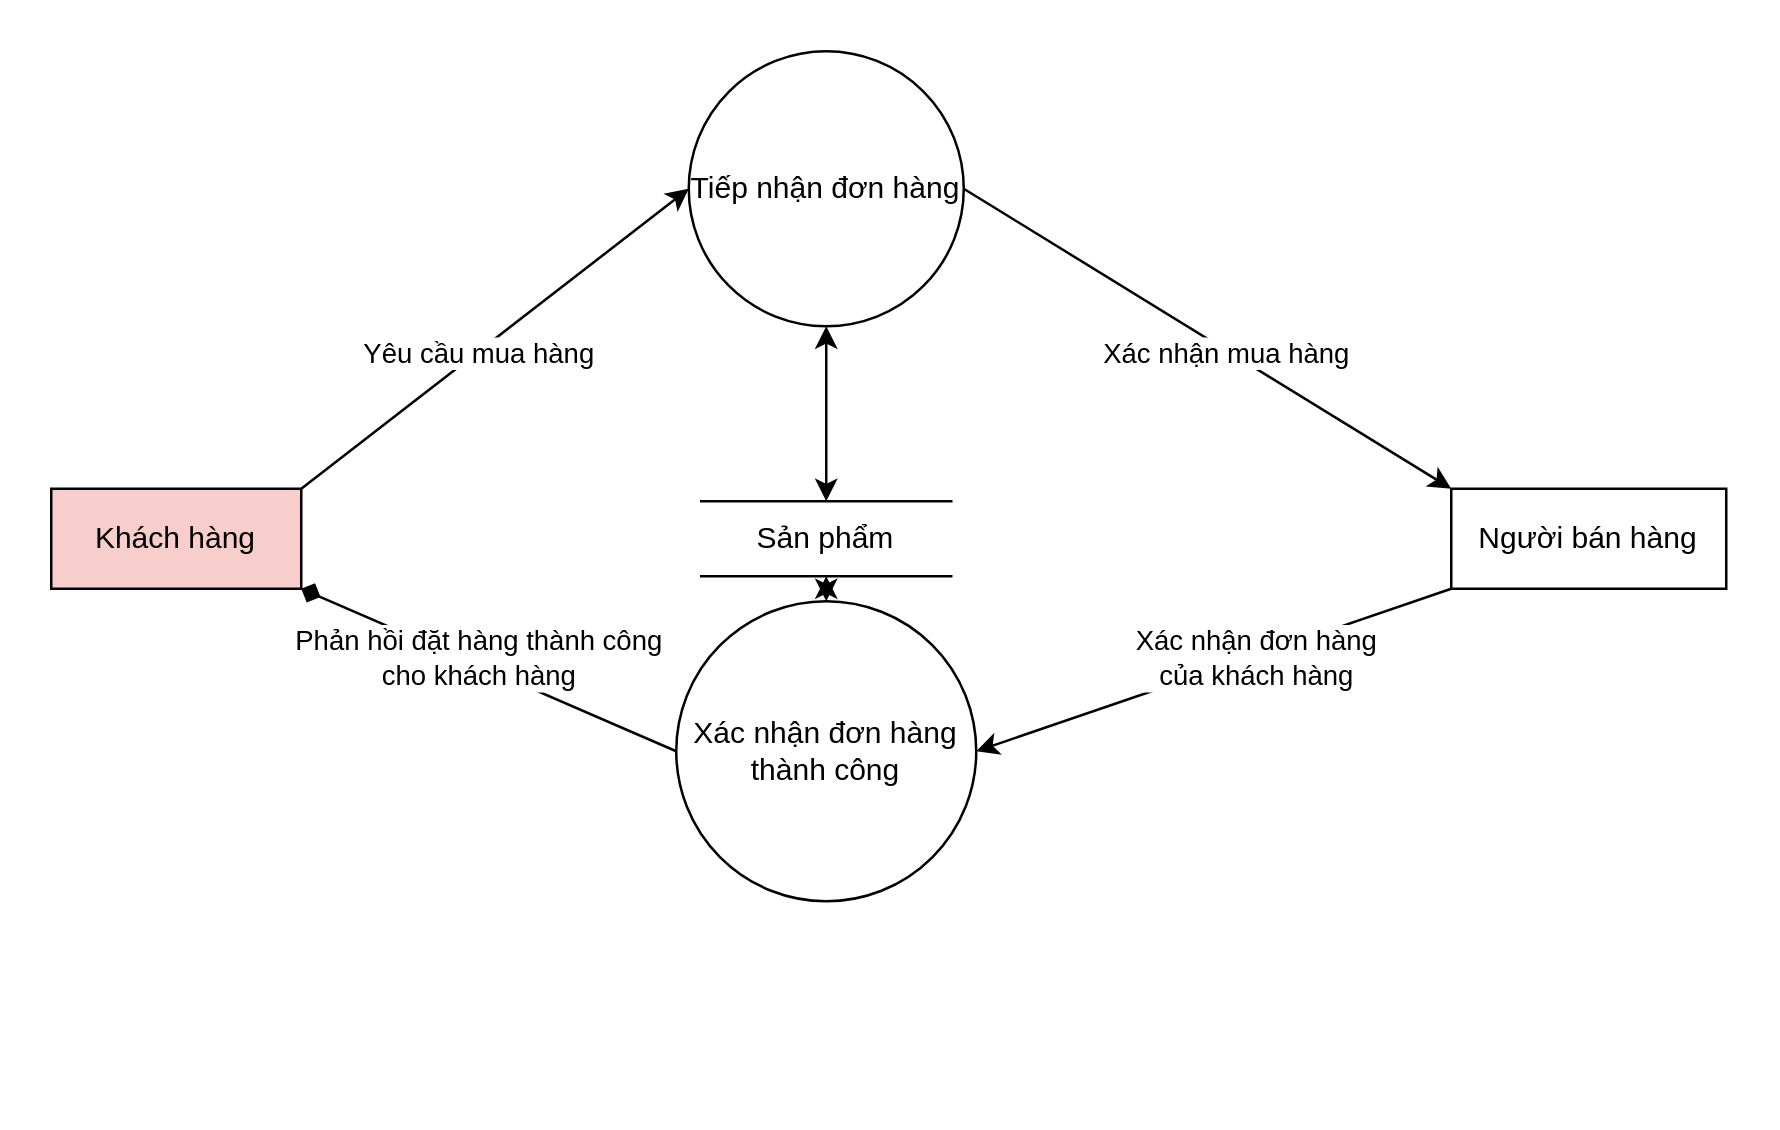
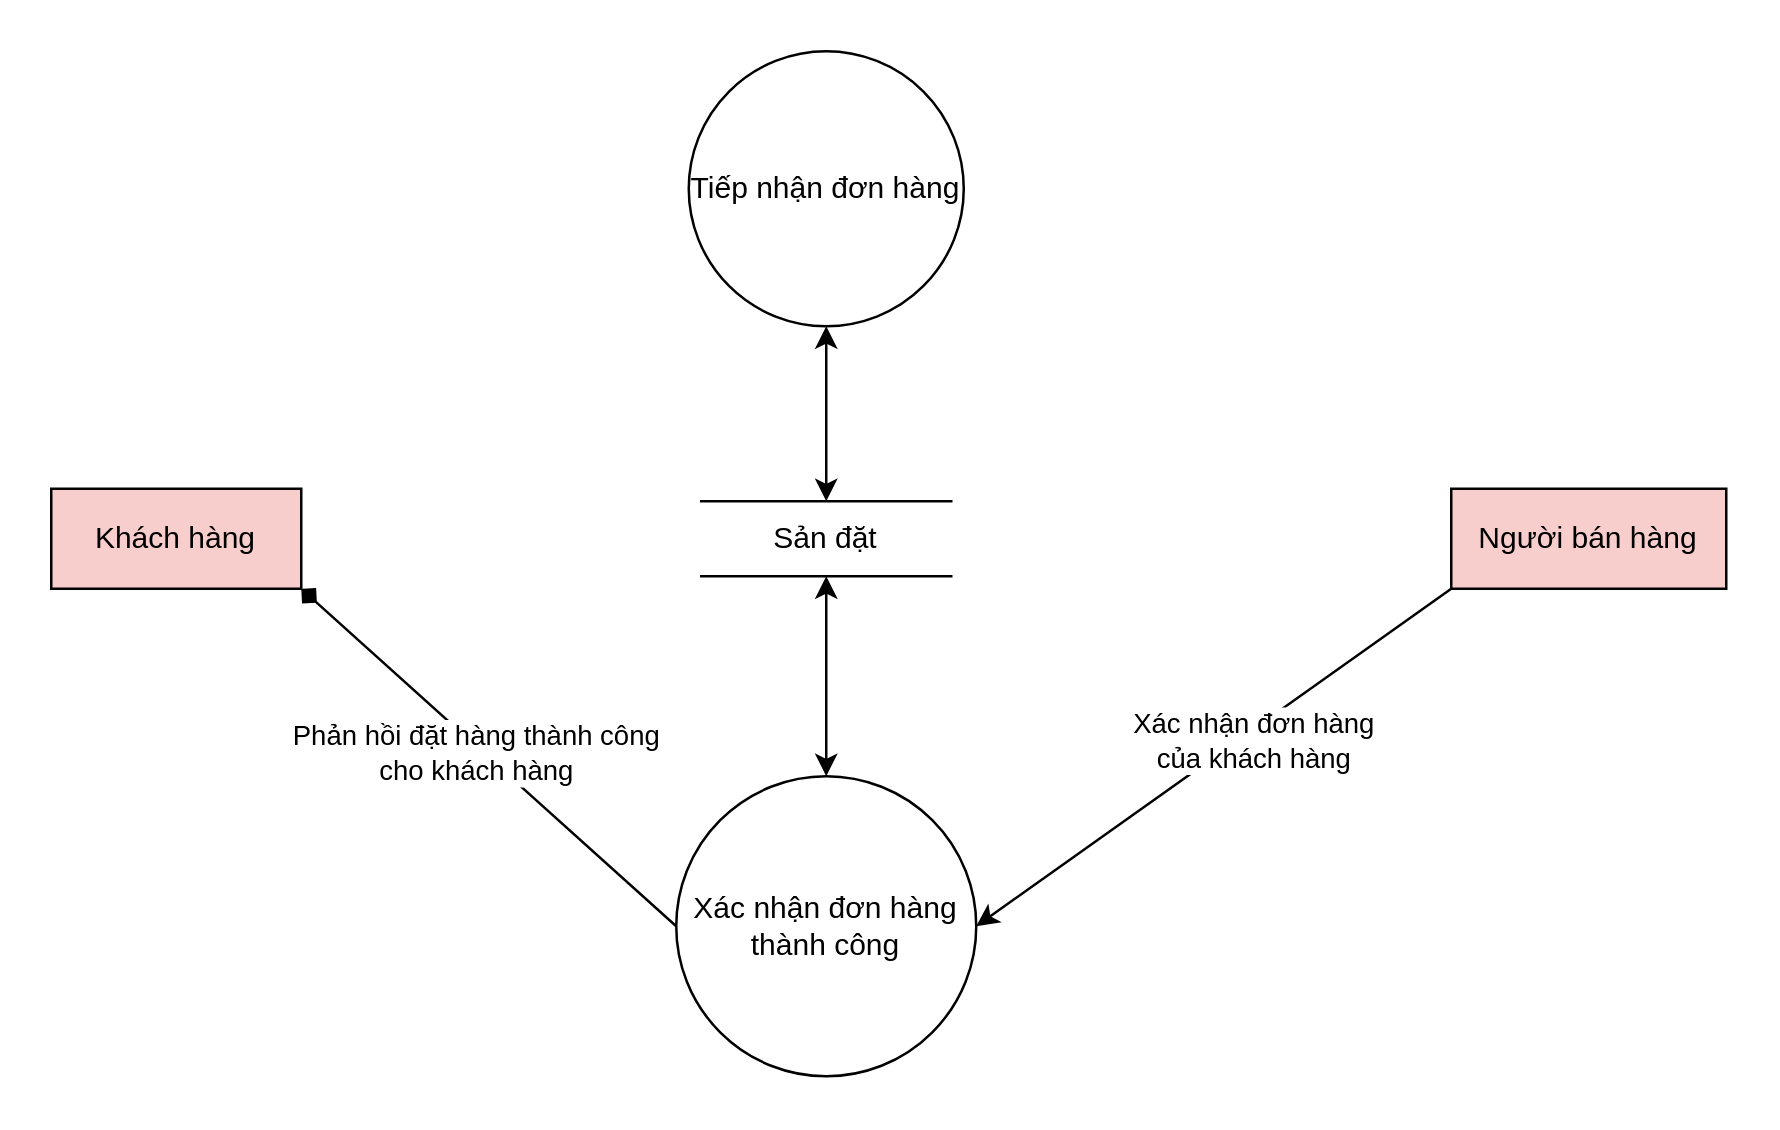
  <mxCell id="0" />
  <mxCell id="1" parent="0" />
- <mxCell id="2" value="Sản phẩm" style="html=1;dashed=0;whiteSpace=wrap;shape=partialRectangle;right=0;left=0;" vertex="1" parent="1"><mxGeometry x="280" y="200" width="100" height="30" as="geometry" /></mxCell>
+ <mxCell id="2" value="Sản đặt" style="html=1;dashed=0;whiteSpace=wrap;shape=partialRectangle;right=0;left=0;" vertex="1" parent="1"><mxGeometry x="280" y="200" width="100" height="30" as="geometry" /></mxCell>
  <mxCell id="3" value="Tiếp nhận đơn hàng" style="ellipse;whiteSpace=wrap;html=1;aspect=fixed;" vertex="1" parent="1"><mxGeometry x="275" y="20" width="110" height="110" as="geometry" /></mxCell>
- <mxCell id="4" value="Xác nhận đơn hàng thành công" style="ellipse;whiteSpace=wrap;html=1;aspect=fixed;" vertex="1" parent="1"><mxGeometry x="270" y="240" width="120" height="120" as="geometry" /></mxCell>
+ <mxCell id="4" value="Xác nhận đơn hàng thành công" style="ellipse;whiteSpace=wrap;html=1;aspect=fixed;" vertex="1" parent="1"><mxGeometry x="270" y="310" width="120" height="120" as="geometry" /></mxCell>
  <mxCell id="5" value="" style="endArrow=classic;startArrow=classic;html=1;rounded=0;exitX=0.5;exitY=0;exitDx=0;exitDy=0;entryX=0.5;entryY=1;entryDx=0;entryDy=0;" edge="1" parent="1" source="4" target="2"><mxGeometry width="50" height="50" relative="1" as="geometry"><mxPoint x="310" y="300" as="sourcePoint" /><mxPoint x="360" y="250" as="targetPoint" /></mxGeometry></mxCell>
  <mxCell id="6" value="" style="endArrow=classic;startArrow=classic;html=1;rounded=0;exitX=0.5;exitY=1;exitDx=0;exitDy=0;" edge="1" parent="1" source="3"><mxGeometry width="50" height="50" relative="1" as="geometry"><mxPoint x="320" y="90" as="sourcePoint" /><mxPoint x="330" y="200" as="targetPoint" /></mxGeometry></mxCell>
  <mxCell id="7" value="Khách hàng" style="rounded=0;whiteSpace=wrap;html=1;fillColor=#f8cecc;" vertex="1" parent="1"><mxGeometry x="20" y="195" width="100" height="40" as="geometry" /></mxCell>
- <mxCell id="8" value="Người bán hàng" style="rounded=0;whiteSpace=wrap;html=1;" vertex="1" parent="1"><mxGeometry x="580" y="195" width="110" height="40" as="geometry" /></mxCell>
- <mxCell id="9" value="" style="endArrow=classic;html=1;rounded=0;exitX=1;exitY=0;exitDx=0;exitDy=0;entryX=0;entryY=0.5;entryDx=0;entryDy=0;" edge="1" parent="1" source="7" target="3"><mxGeometry width="50" height="50" relative="1" as="geometry"><mxPoint x="130" y="200" as="sourcePoint" /><mxPoint x="360" y="250" as="targetPoint" /></mxGeometry></mxCell>
- <mxCell id="10" value="Yêu cầu mua hàng" style="edgeLabel;html=1;align=center;verticalAlign=middle;resizable=0;points=[];" vertex="1" connectable="0" parent="9"><mxGeometry x="-0.208" y="1" relative="1" as="geometry"><mxPoint x="9" y="-6" as="offset" /></mxGeometry></mxCell>
- <mxCell id="11" value="" style="endArrow=classic;html=1;rounded=0;exitX=1;exitY=0.5;exitDx=0;exitDy=0;entryX=0;entryY=0;entryDx=0;entryDy=0;" edge="1" parent="1" source="3" target="8"><mxGeometry width="50" height="50" relative="1" as="geometry"><mxPoint x="310" y="300" as="sourcePoint" /><mxPoint x="360" y="250" as="targetPoint" /></mxGeometry></mxCell>
- <mxCell id="12" value="Xác nhận mua hàng" style="edgeLabel;html=1;align=center;verticalAlign=middle;resizable=0;points=[];" vertex="1" connectable="0" parent="11"><mxGeometry x="-0.146" y="-1" relative="1" as="geometry"><mxPoint x="22" y="13" as="offset" /></mxGeometry></mxCell>
+ <mxCell id="8" value="Người bán hàng" style="rounded=0;whiteSpace=wrap;html=1;fillColor=#f8cecc;" vertex="1" parent="1"><mxGeometry x="580" y="195" width="110" height="40" as="geometry" /></mxCell>
  <mxCell id="13" value="" style="endArrow=diamond;html=1;rounded=0;exitX=0;exitY=0.5;exitDx=0;exitDy=0;entryX=1;entryY=1;entryDx=0;entryDy=0;" edge="1" parent="1" source="4" target="7"><mxGeometry width="50" height="50" relative="1" as="geometry"><mxPoint x="310" y="300" as="sourcePoint" /><mxPoint x="360" y="250" as="targetPoint" /></mxGeometry></mxCell>
  <mxCell id="14" value="Phản hồi đặt hàng thành công&lt;br&gt;cho khách hàng" style="edgeLabel;html=1;align=center;verticalAlign=middle;resizable=0;points=[];" vertex="1" connectable="0" parent="13"><mxGeometry x="-0.092" relative="1" as="geometry"><mxPoint x="-12" y="-8" as="offset" /></mxGeometry></mxCell>
  <mxCell id="15" value="" style="endArrow=classic;html=1;rounded=0;exitX=0;exitY=1;exitDx=0;exitDy=0;entryX=1;entryY=0.5;entryDx=0;entryDy=0;" edge="1" parent="1" source="8" target="4"><mxGeometry width="50" height="50" relative="1" as="geometry"><mxPoint x="310" y="300" as="sourcePoint" /><mxPoint x="360" y="250" as="targetPoint" /></mxGeometry></mxCell>
  <mxCell id="16" value="Xác nhận đơn hàng&lt;br&gt;của khách hàng" style="edgeLabel;html=1;align=center;verticalAlign=middle;resizable=0;points=[];" vertex="1" connectable="0" parent="15"><mxGeometry x="-0.061" y="-3" relative="1" as="geometry"><mxPoint x="11" as="offset" /></mxGeometry></mxCell>
